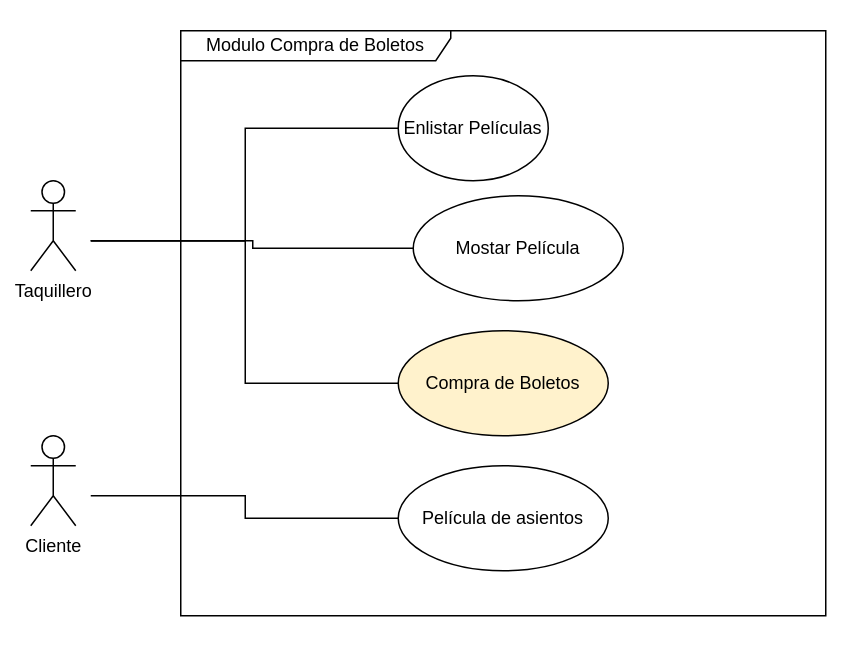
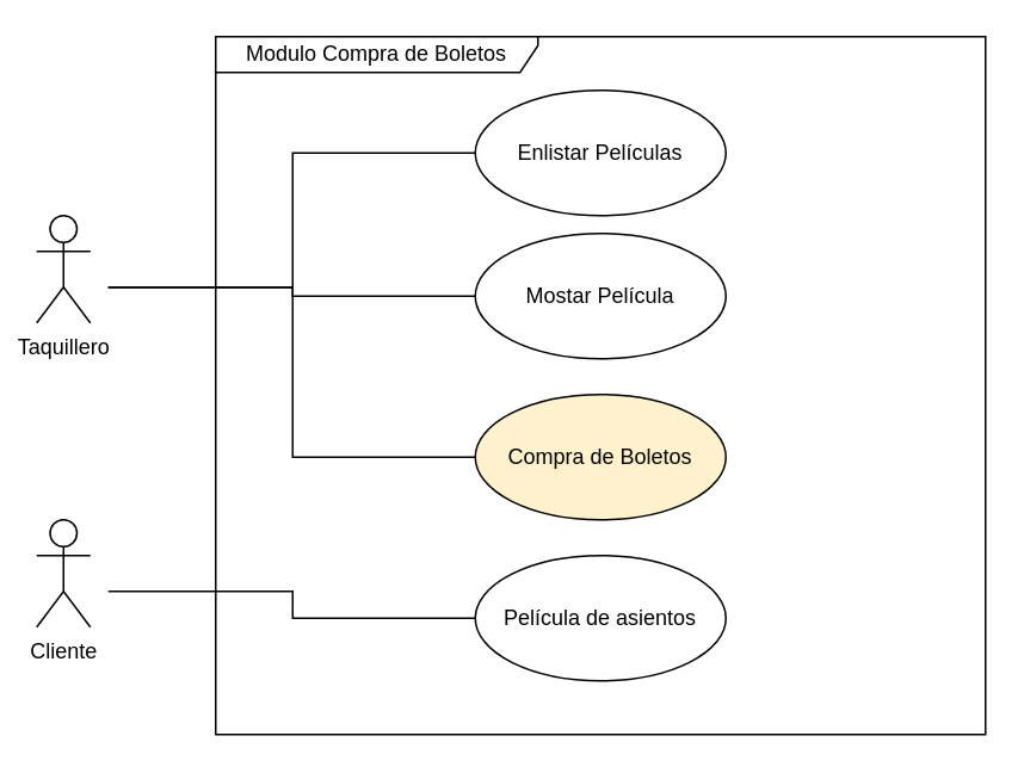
  <mxCell id="0" />
  <mxCell id="1" parent="0" />
  <mxCell id="2" value="Taquillero" style="shape=umlActor;verticalLabelPosition=bottom;verticalAlign=top;html=1;outlineConnect=0;" vertex="1" parent="1"><mxGeometry x="20" y="120" width="30" height="60" as="geometry" /></mxCell>
  <mxCell id="3" value="Modulo Compra de Boletos" style="shape=umlFrame;whiteSpace=wrap;html=1;width=180;height=20;" vertex="1" parent="1"><mxGeometry x="120" y="20" width="430" height="390" as="geometry" /></mxCell>
  <mxCell id="4" style="edgeStyle=elbowEdgeStyle;rounded=0;orthogonalLoop=1;jettySize=auto;html=1;exitX=0;exitY=0.5;exitDx=0;exitDy=0;endArrow=none;endFill=0;strokeColor=default;" edge="1" parent="1" source="5"><mxGeometry relative="1" as="geometry"><mxPoint x="60" y="160" as="targetPoint" /></mxGeometry></mxCell>
- <mxCell id="5" value="Mostar Película" style="ellipse;whiteSpace=wrap;html=1;" vertex="1" parent="1"><mxGeometry x="275" y="130" width="140" height="70" as="geometry" /></mxCell>
+ <mxCell id="5" value="Mostar Película" style="ellipse;whiteSpace=wrap;html=1;" vertex="1" parent="1"><mxGeometry x="265" y="130" width="140" height="70" as="geometry" /></mxCell>
  <mxCell id="6" value="Cliente" style="shape=umlActor;verticalLabelPosition=bottom;verticalAlign=top;html=1;outlineConnect=0;" vertex="1" parent="1"><mxGeometry x="20" y="290" width="30" height="60" as="geometry" /></mxCell>
  <mxCell id="7" style="edgeStyle=elbowEdgeStyle;rounded=0;orthogonalLoop=1;jettySize=auto;html=1;exitX=0;exitY=0.5;exitDx=0;exitDy=0;endArrow=none;endFill=0;strokeColor=default;" edge="1" parent="1" source="8"><mxGeometry relative="1" as="geometry"><mxPoint x="60" y="160" as="targetPoint" /></mxGeometry></mxCell>
- <mxCell id="8" value="Enlistar Películas" style="ellipse;whiteSpace=wrap;html=1;" vertex="1" parent="1"><mxGeometry x="265" y="50" width="100" height="70" as="geometry" /></mxCell>
+ <mxCell id="8" value="Enlistar Películas" style="ellipse;whiteSpace=wrap;html=1;" vertex="1" parent="1"><mxGeometry x="265" y="50" width="140" height="70" as="geometry" /></mxCell>
  <mxCell id="9" style="edgeStyle=elbowEdgeStyle;rounded=0;orthogonalLoop=1;jettySize=auto;html=1;exitX=0;exitY=0.5;exitDx=0;exitDy=0;endArrow=none;endFill=0;strokeColor=default;" edge="1" parent="1" source="10"><mxGeometry relative="1" as="geometry"><mxPoint x="60" y="160" as="targetPoint" /></mxGeometry></mxCell>
  <mxCell id="10" value="Compra de Boletos" style="ellipse;whiteSpace=wrap;html=1;fillColor=#fff2cc;" vertex="1" parent="1"><mxGeometry x="265" y="220" width="140" height="70" as="geometry" /></mxCell>
  <mxCell id="11" style="edgeStyle=elbowEdgeStyle;rounded=0;orthogonalLoop=1;jettySize=auto;html=1;exitX=0;exitY=0.5;exitDx=0;exitDy=0;endArrow=none;endFill=0;strokeColor=default;" edge="1" parent="1" source="12"><mxGeometry relative="1" as="geometry"><mxPoint x="60" y="330" as="targetPoint" /></mxGeometry></mxCell>
  <mxCell id="12" value="Película de asientos" style="ellipse;whiteSpace=wrap;html=1;" vertex="1" parent="1"><mxGeometry x="265" y="310" width="140" height="70" as="geometry" /></mxCell>
